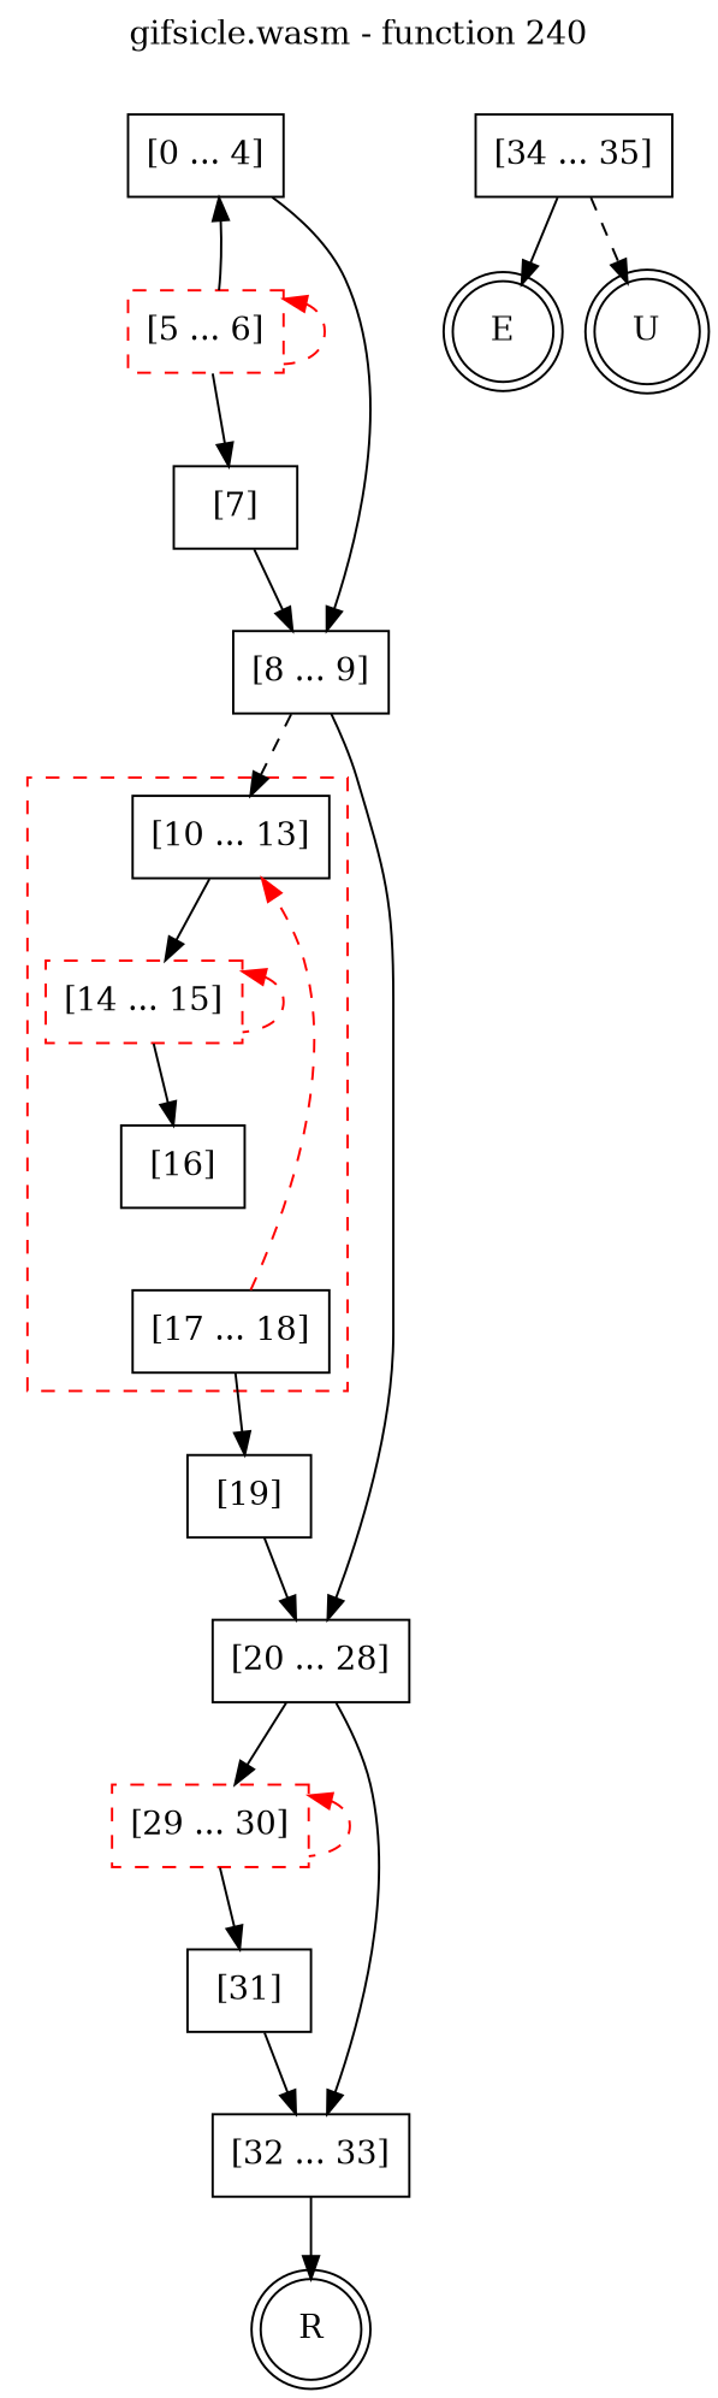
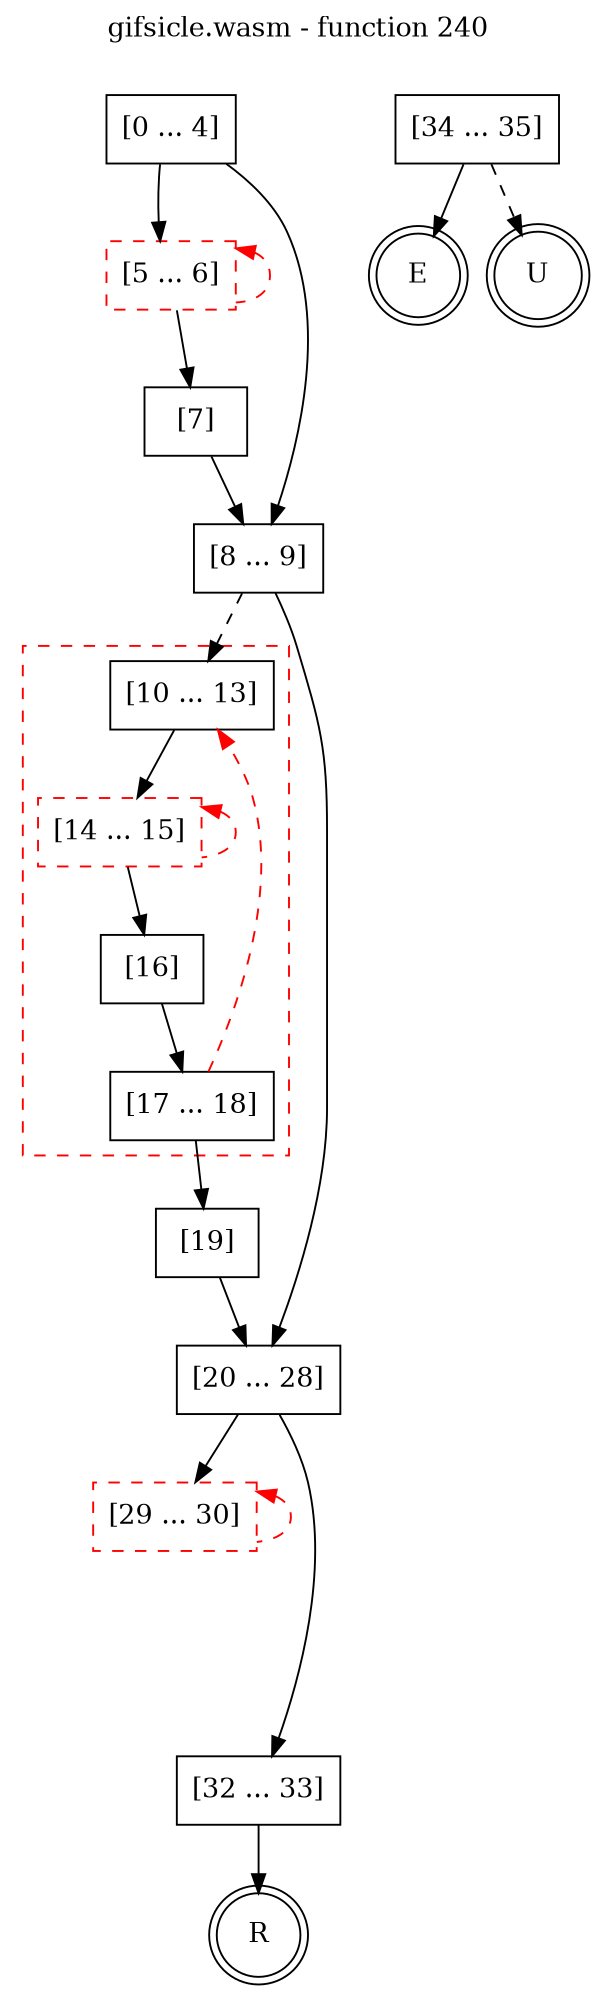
  digraph {
    label="gifsicle.wasm - function 240"
    labelfontcolor=black
    labelfontname=Helvetica
    labelfontsize=16
    labelloc=t
    node [color=black shape=box style=solid]
    n1 [label="[10 ... 13]"]
    n2 [color=red label="[14 ... 15]" style=dashed]
    n3 [label="[16]"]
    n4 [label="[17 ... 18]"]
    n5 [label="[19]"]
    E [shape=doublecircle color="" style=""]
    n7 [label=U shape=doublecircle color="" style=""]
    n8 [label=R shape=doublecircle color="" style=""]
    n9 [label="[0 ... 4]"]
    n10 [color=red label="[5 ... 6]" style=dashed]
    n11 [label="[8 ... 9]"]
    n12 [label="[7]"]
    n13 [label="[20 ... 28]"]
    n14 [color=red label="[29 ... 30]" style=dashed]
    n15 [label="[32 ... 33]"]
-   n16 [label="[31]"]
    n17 [label="[34 ... 35]"]
    subgraph cluster_1 {
      color=red
      label=""
      style=dashed
      n1
      n2
      n3
      n4
    }
    n1 -> n2
    n2 -> n2 [color=red dir=back style=dashed]
    n2 -> n3
+   n3 -> n4
    n4 -> n1 [color=red style=dashed]
    n4 -> n5
    n5 -> n13
-   n10 -> n9
+   n9 -> n10
    n9 -> n11
    n10 -> n10 [color=red dir=back style=dashed]
    n10 -> n12
    n11 -> n1 [style=dashed]
    n11 -> n13
    n12 -> n11
    n13 -> n14
    n13 -> n15
    n14 -> n14 [color=red dir=back style=dashed]
-   n14 -> n16
    n15 -> n8
-   n16 -> n15
    n17 -> E
    n17 -> n7 [style=dashed]
  }
